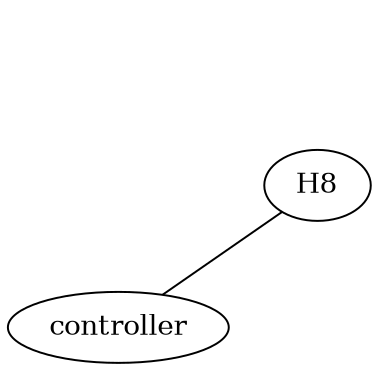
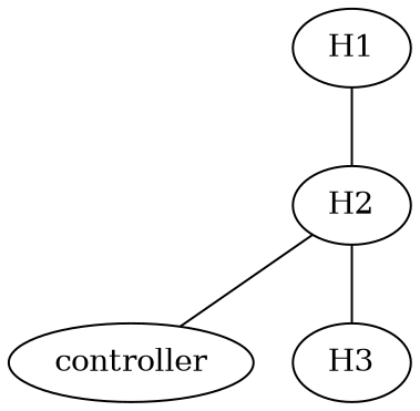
  graph {
    counterexport=True
    counterexportfile=counters
    counterexportinterval=1
    exportcycle=60
    flowexport=text
    flowinactivetmo=60
    flowsampling=1.0
    longflowtmo=60
    pktsampling=1.0
    node [autoack=False controller=controller type=OpenflowSwitch]
    edge [capacity=100000000 delay=0.043 weight=10]
-   H2 [ipdests="10.1.1.2" m1="modulator start=0.0 generator=s1 profile=((3,),(1,))" s1="matrix flowstart=randomchoice(1) ipproto=randomchoice(6) sport=randomunifint(1025,65535) dport=randomunifint(1025,65535) lossrate=randomchoice(0.001) matrix=conf/input.matrix.backup" traffic=m1 label=H8]
+   H1 [ipdests="10.1.1.1" m1="modulator start=0.0 generator=s1 profile=((4,),(1,))" s1="matrix flowstart=randomchoice(1) ipproto=randomchoice(6) sport=randomunifint(1025,65535) dport=randomunifint(1025,65535) lossrate=randomchoice(0.001) matrix=conf/input.matrix.backup" traffic=m1]
+   H2 [ipdests="10.1.1.2" m1="modulator start=0.0 generator=s1 profile=((3,),(1,))" s1="matrix flowstart=randomchoice(1) ipproto=randomchoice(6) sport=randomunifint(1025,65535) dport=randomunifint(1025,65535) lossrate=randomchoice(0.001) matrix=conf/input.matrix.backup" traffic=m1]
    controller [components="pox.forwarding.l2_learning" type=OpenflowController autoack="" controller=""]
+   H3 [ipdests="10.1.1.3"]
+   H1 -- H2
    H2 -- controller [capacity=1000000000 delay=0.01 weight=""]
+   H2 -- H3
  }
